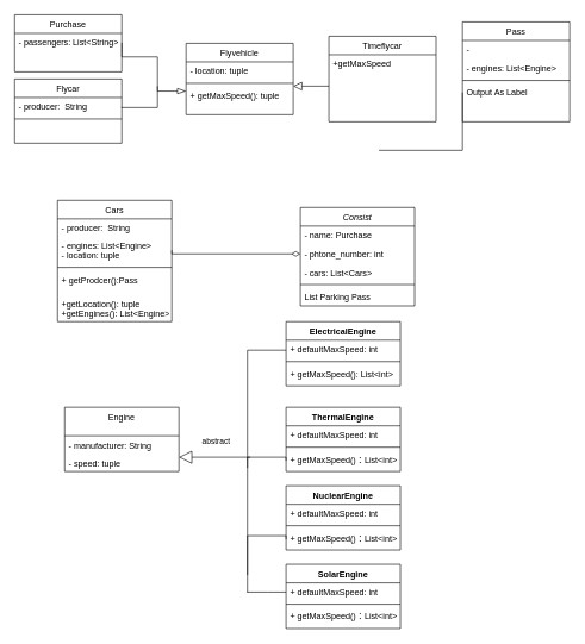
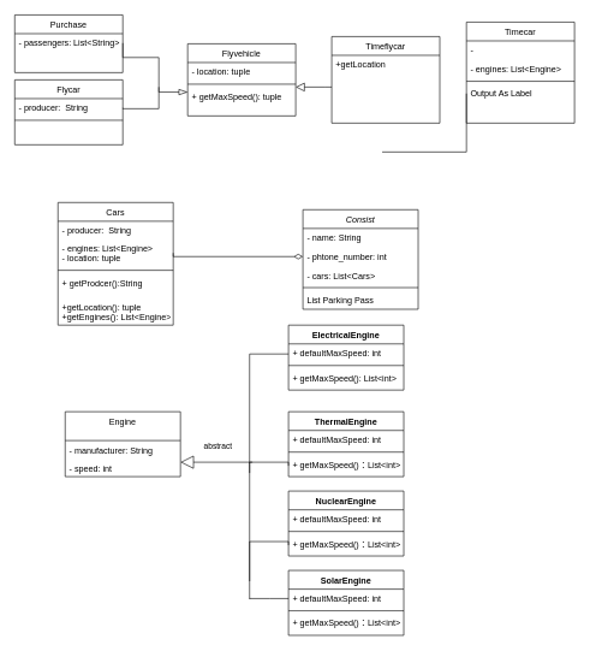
  <mxCell id="0" />
  <mxCell id="1" parent="0" />
  <mxCell id="2" value="Consist" style="swimlane;fontStyle=2;align=center;verticalAlign=top;childLayout=stackLayout;horizontal=1;startSize=26;horizontalStack=0;resizeParent=1;resizeLast=0;collapsible=1;marginBottom=0;rounded=0;shadow=0;strokeWidth=1;" parent="1" vertex="1"><mxGeometry x="420" y="290" width="160" height="138" as="geometry"><mxRectangle x="230" y="140" width="160" height="26" as="alternateBounds" /></mxGeometry></mxCell>
- <mxCell id="3" value="- name: Purchase" style="text;align=left;verticalAlign=top;spacingLeft=4;spacingRight=4;overflow=hidden;rotatable=0;points=[[0,0.5],[1,0.5]];portConstraint=eastwest;perimeterSpacing=3;" parent="2" vertex="1"><mxGeometry y="26" width="160" height="26" as="geometry" /></mxCell>
+ <mxCell id="3" value="- name: String" style="text;align=left;verticalAlign=top;spacingLeft=4;spacingRight=4;overflow=hidden;rotatable=0;points=[[0,0.5],[1,0.5]];portConstraint=eastwest;perimeterSpacing=3;" parent="2" vertex="1"><mxGeometry y="26" width="160" height="26" as="geometry" /></mxCell>
  <mxCell id="4" value="- phtone_number: int" style="text;align=left;verticalAlign=top;spacingLeft=4;spacingRight=4;overflow=hidden;rotatable=0;points=[[0,0.5],[1,0.5]];portConstraint=eastwest;rounded=0;shadow=0;html=0;" parent="2" vertex="1"><mxGeometry y="52" width="160" height="26" as="geometry" /></mxCell>
  <mxCell id="5" value="- cars: List&lt;Cars&gt;" style="text;align=left;verticalAlign=top;spacingLeft=4;spacingRight=4;overflow=hidden;rotatable=0;points=[[0,0.5],[1,0.5]];portConstraint=eastwest;rounded=0;shadow=0;html=0;" parent="2" vertex="1"><mxGeometry y="78" width="160" height="26" as="geometry" /></mxCell>
  <mxCell id="6" value="" style="line;html=1;strokeWidth=1;align=left;verticalAlign=middle;spacingTop=-1;spacingLeft=3;spacingRight=3;rotatable=0;labelPosition=right;points=[];portConstraint=eastwest;" parent="2" vertex="1"><mxGeometry y="104" width="160" height="8" as="geometry" /></mxCell>
  <mxCell id="7" value="List Parking Pass" style="text;align=left;verticalAlign=top;spacingLeft=4;spacingRight=4;overflow=hidden;rotatable=0;points=[[0,0.5],[1,0.5]];portConstraint=eastwest;" parent="2" vertex="1"><mxGeometry y="112" width="160" height="26" as="geometry" /></mxCell>
  <mxCell id="8" value="Engine" style="swimlane;fontStyle=0;align=center;verticalAlign=top;childLayout=stackLayout;horizontal=1;startSize=40;horizontalStack=0;resizeParent=1;resizeLast=0;collapsible=1;marginBottom=0;rounded=0;shadow=0;strokeWidth=1;" parent="1" vertex="1"><mxGeometry x="90" y="570" width="160" height="90" as="geometry"><mxRectangle x="130" y="380" width="160" height="26" as="alternateBounds" /></mxGeometry></mxCell>
  <mxCell id="9" value="- manufacturer: String" style="text;align=left;verticalAlign=top;spacingLeft=4;spacingRight=4;overflow=hidden;rotatable=0;points=[[0,0.5],[1,0.5]];portConstraint=eastwest;" parent="8" vertex="1"><mxGeometry y="40" width="160" height="26" as="geometry" /></mxCell>
- <mxCell id="10" value="- speed: tuple" style="text;align=left;verticalAlign=top;spacingLeft=4;spacingRight=4;overflow=hidden;rotatable=0;points=[[0,0.5],[1,0.5]];portConstraint=eastwest;rounded=0;shadow=0;html=0;" parent="8" vertex="1"><mxGeometry y="66" width="160" height="24" as="geometry" /></mxCell>
+ <mxCell id="10" value="- speed: int" style="text;align=left;verticalAlign=top;spacingLeft=4;spacingRight=4;overflow=hidden;rotatable=0;points=[[0,0.5],[1,0.5]];portConstraint=eastwest;rounded=0;shadow=0;html=0;" parent="8" vertex="1"><mxGeometry y="66" width="160" height="24" as="geometry" /></mxCell>
  <mxCell id="11" value="Cars" style="swimlane;fontStyle=0;align=center;verticalAlign=top;childLayout=stackLayout;horizontal=1;startSize=26;horizontalStack=0;resizeParent=1;resizeLast=0;collapsible=1;marginBottom=0;rounded=0;shadow=0;strokeWidth=1;" parent="1" vertex="1"><mxGeometry x="80" y="280" width="160" height="170" as="geometry"><mxRectangle x="550" y="140" width="160" height="26" as="alternateBounds" /></mxGeometry></mxCell>
  <mxCell id="12" value="- producer:  String" style="text;align=left;verticalAlign=top;spacingLeft=4;spacingRight=4;overflow=hidden;rotatable=0;points=[[0,0.5],[1,0.5]];portConstraint=eastwest;" parent="11" vertex="1"><mxGeometry y="26" width="160" height="24" as="geometry" /></mxCell>
  <mxCell id="13" value="- engines: List&lt;Engine&gt;&#10;- location: tuple" style="text;align=left;verticalAlign=top;spacingLeft=4;spacingRight=4;overflow=hidden;rotatable=0;points=[[0,0.5],[1,0.5]];portConstraint=eastwest;rounded=0;shadow=0;html=0;" parent="11" vertex="1"><mxGeometry y="50" width="160" height="40" as="geometry" /></mxCell>
  <mxCell id="14" value="" style="line;html=1;strokeWidth=1;align=left;verticalAlign=middle;spacingTop=-1;spacingLeft=3;spacingRight=3;rotatable=0;labelPosition=right;points=[];portConstraint=eastwest;" parent="11" vertex="1"><mxGeometry y="90" width="160" height="8" as="geometry" /></mxCell>
- <mxCell id="15" value="+ getProdcer():Pass" style="text;align=left;verticalAlign=top;spacingLeft=4;spacingRight=4;overflow=hidden;rotatable=0;points=[[0,0.5],[1,0.5]];portConstraint=eastwest;" parent="11" vertex="1"><mxGeometry y="98" width="160" height="34" as="geometry" /></mxCell>
+ <mxCell id="15" value="+ getProdcer():String" style="text;align=left;verticalAlign=top;spacingLeft=4;spacingRight=4;overflow=hidden;rotatable=0;points=[[0,0.5],[1,0.5]];portConstraint=eastwest;" parent="11" vertex="1"><mxGeometry y="98" width="160" height="34" as="geometry" /></mxCell>
  <mxCell id="16" value="+getLocation(): tuple&#10;+getEngines(): List&lt;Engine&gt;" style="text;align=left;verticalAlign=top;spacingLeft=4;spacingRight=4;overflow=hidden;rotatable=0;points=[[0,0.5],[1,0.5]];portConstraint=eastwest;" parent="11" vertex="1"><mxGeometry y="132" width="160" height="38" as="geometry" /></mxCell>
  <mxCell id="17" value="ThermalEngine" style="swimlane;fontStyle=1;align=center;verticalAlign=top;childLayout=stackLayout;horizontal=1;startSize=26;horizontalStack=0;resizeParent=1;resizeParentMax=0;resizeLast=0;collapsible=1;marginBottom=0;" parent="1" vertex="1"><mxGeometry x="400" y="570" width="160" height="90" as="geometry" /></mxCell>
  <mxCell id="18" value="+ defaultMaxSpeed: int" style="text;strokeColor=none;fillColor=none;align=left;verticalAlign=top;spacingLeft=4;spacingRight=4;overflow=hidden;rotatable=0;points=[[0,0.5],[1,0.5]];portConstraint=eastwest;" parent="17" vertex="1"><mxGeometry y="26" width="160" height="26" as="geometry" /></mxCell>
  <mxCell id="19" value="" style="line;strokeWidth=1;fillColor=none;align=left;verticalAlign=middle;spacingTop=-1;spacingLeft=3;spacingRight=3;rotatable=0;labelPosition=right;points=[];portConstraint=eastwest;" parent="17" vertex="1"><mxGeometry y="52" width="160" height="8" as="geometry" /></mxCell>
  <mxCell id="20" value="+ getMaxSpeed()：List&lt;int&gt;" style="text;strokeColor=none;fillColor=none;align=left;verticalAlign=top;spacingLeft=4;spacingRight=4;overflow=hidden;rotatable=0;points=[[0,0.5],[1,0.5]];portConstraint=eastwest;" parent="17" vertex="1"><mxGeometry y="60" width="160" height="30" as="geometry" /></mxCell>
  <mxCell id="21" value="ElectricalEngine" style="swimlane;fontStyle=1;align=center;verticalAlign=top;childLayout=stackLayout;horizontal=1;startSize=26;horizontalStack=0;resizeParent=1;resizeParentMax=0;resizeLast=0;collapsible=1;marginBottom=0;" parent="1" vertex="1"><mxGeometry x="400" y="450" width="160" height="90" as="geometry" /></mxCell>
  <mxCell id="22" value="+ defaultMaxSpeed: int" style="text;strokeColor=none;fillColor=none;align=left;verticalAlign=top;spacingLeft=4;spacingRight=4;overflow=hidden;rotatable=0;points=[[0,0.5],[1,0.5]];portConstraint=eastwest;" parent="21" vertex="1"><mxGeometry y="26" width="160" height="26" as="geometry" /></mxCell>
  <mxCell id="23" value="" style="line;strokeWidth=1;fillColor=none;align=left;verticalAlign=middle;spacingTop=-1;spacingLeft=3;spacingRight=3;rotatable=0;labelPosition=right;points=[];portConstraint=eastwest;" parent="21" vertex="1"><mxGeometry y="52" width="160" height="8" as="geometry" /></mxCell>
  <mxCell id="24" value="+ getMaxSpeed(): List&lt;int&gt;" style="text;strokeColor=none;fillColor=none;align=left;verticalAlign=top;spacingLeft=4;spacingRight=4;overflow=hidden;rotatable=0;points=[[0,0.5],[1,0.5]];portConstraint=eastwest;" parent="21" vertex="1"><mxGeometry y="60" width="160" height="30" as="geometry" /></mxCell>
  <mxCell id="25" value="abstract" style="endArrow=block;endSize=16;endFill=0;html=1;" parent="1" edge="1"><mxGeometry x="-0.037" y="-22" width="160" relative="1" as="geometry"><mxPoint x="350" y="640" as="sourcePoint" /><mxPoint x="250" y="640" as="targetPoint" /><Array as="points" /><mxPoint as="offset" /></mxGeometry></mxCell>
  <mxCell id="26" value="" style="endArrow=none;html=1;" parent="1" edge="1"><mxGeometry width="50" height="50" relative="1" as="geometry"><mxPoint x="346" y="490" as="sourcePoint" /><mxPoint x="400" y="490" as="targetPoint" /><Array as="points" /></mxGeometry></mxCell>
  <mxCell id="27" value="" style="endArrow=none;html=1;" parent="1" edge="1"><mxGeometry width="50" height="50" relative="1" as="geometry"><mxPoint x="346" y="830" as="sourcePoint" /><mxPoint x="346" y="490" as="targetPoint" /></mxGeometry></mxCell>
  <mxCell id="28" style="edgeStyle=orthogonalEdgeStyle;rounded=0;orthogonalLoop=1;jettySize=auto;html=1;exitX=0;exitY=0.5;exitDx=0;exitDy=0;endArrow=none;endFill=0;" parent="1" source="20" edge="1"><mxGeometry relative="1" as="geometry"><mxPoint x="346" y="655" as="targetPoint" /><Array as="points"><mxPoint x="400" y="640" /><mxPoint x="346" y="640" /></Array></mxGeometry></mxCell>
  <mxCell id="29" value="NuclearEngine" style="swimlane;fontStyle=1;align=center;verticalAlign=top;childLayout=stackLayout;horizontal=1;startSize=26;horizontalStack=0;resizeParent=1;resizeParentMax=0;resizeLast=0;collapsible=1;marginBottom=0;" parent="1" vertex="1"><mxGeometry x="400" y="680" width="160" height="90" as="geometry" /></mxCell>
  <mxCell id="30" value="+ defaultMaxSpeed: int" style="text;strokeColor=none;fillColor=none;align=left;verticalAlign=top;spacingLeft=4;spacingRight=4;overflow=hidden;rotatable=0;points=[[0,0.5],[1,0.5]];portConstraint=eastwest;" parent="29" vertex="1"><mxGeometry y="26" width="160" height="26" as="geometry" /></mxCell>
  <mxCell id="31" value="" style="line;strokeWidth=1;fillColor=none;align=left;verticalAlign=middle;spacingTop=-1;spacingLeft=3;spacingRight=3;rotatable=0;labelPosition=right;points=[];portConstraint=eastwest;" parent="29" vertex="1"><mxGeometry y="52" width="160" height="8" as="geometry" /></mxCell>
  <mxCell id="32" value="+ getMaxSpeed()：List&lt;int&gt;" style="text;strokeColor=none;fillColor=none;align=left;verticalAlign=top;spacingLeft=4;spacingRight=4;overflow=hidden;rotatable=0;points=[[0,0.5],[1,0.5]];portConstraint=eastwest;" parent="29" vertex="1"><mxGeometry y="60" width="160" height="30" as="geometry" /></mxCell>
  <mxCell id="33" style="edgeStyle=orthogonalEdgeStyle;rounded=0;orthogonalLoop=1;jettySize=auto;html=1;exitX=0;exitY=0.5;exitDx=0;exitDy=0;endArrow=none;endFill=0;" parent="1" source="32" edge="1"><mxGeometry relative="1" as="geometry"><mxPoint x="346" y="805" as="targetPoint" /><Array as="points"><mxPoint x="400" y="750" /><mxPoint x="346" y="750" /></Array></mxGeometry></mxCell>
  <mxCell id="34" value="SolarEngine" style="swimlane;fontStyle=1;align=center;verticalAlign=top;childLayout=stackLayout;horizontal=1;startSize=26;horizontalStack=0;resizeParent=1;resizeParentMax=0;resizeLast=0;collapsible=1;marginBottom=0;" parent="1" vertex="1"><mxGeometry x="400" y="790" width="160" height="90" as="geometry" /></mxCell>
  <mxCell id="35" value="+ defaultMaxSpeed: int" style="text;strokeColor=none;fillColor=none;align=left;verticalAlign=top;spacingLeft=4;spacingRight=4;overflow=hidden;rotatable=0;points=[[0,0.5],[1,0.5]];portConstraint=eastwest;" parent="34" vertex="1"><mxGeometry y="26" width="160" height="26" as="geometry" /></mxCell>
  <mxCell id="36" value="" style="line;strokeWidth=1;fillColor=none;align=left;verticalAlign=middle;spacingTop=-1;spacingLeft=3;spacingRight=3;rotatable=0;labelPosition=right;points=[];portConstraint=eastwest;" parent="34" vertex="1"><mxGeometry y="52" width="160" height="8" as="geometry" /></mxCell>
  <mxCell id="37" value="+ getMaxSpeed()：List&lt;int&gt;" style="text;strokeColor=none;fillColor=none;align=left;verticalAlign=top;spacingLeft=4;spacingRight=4;overflow=hidden;rotatable=0;points=[[0,0.5],[1,0.5]];portConstraint=eastwest;" parent="34" vertex="1"><mxGeometry y="60" width="160" height="30" as="geometry" /></mxCell>
  <mxCell id="38" style="edgeStyle=orthogonalEdgeStyle;rounded=0;orthogonalLoop=1;jettySize=auto;html=1;exitX=0;exitY=0.5;exitDx=0;exitDy=0;endArrow=none;endFill=0;" parent="1" source="35" edge="1"><mxGeometry relative="1" as="geometry"><mxPoint x="346" y="829" as="targetPoint" /></mxGeometry></mxCell>
  <mxCell id="39" value="Flyvehicle" style="swimlane;fontStyle=0;align=center;verticalAlign=top;childLayout=stackLayout;horizontal=1;startSize=26;horizontalStack=0;resizeParent=1;resizeLast=0;collapsible=1;marginBottom=0;rounded=0;shadow=0;strokeWidth=1;" parent="1" vertex="1"><mxGeometry x="260" y="60" width="150" height="100" as="geometry"><mxRectangle x="550" y="140" width="160" height="26" as="alternateBounds" /></mxGeometry></mxCell>
  <mxCell id="40" value="- location: tuple" style="text;align=left;verticalAlign=top;spacingLeft=4;spacingRight=4;overflow=hidden;rotatable=0;points=[[0,0.5],[1,0.5]];portConstraint=eastwest;" parent="39" vertex="1"><mxGeometry y="26" width="150" height="26" as="geometry" /></mxCell>
  <mxCell id="41" value="" style="line;html=1;strokeWidth=1;align=left;verticalAlign=middle;spacingTop=-1;spacingLeft=3;spacingRight=3;rotatable=0;labelPosition=right;points=[];portConstraint=eastwest;" parent="39" vertex="1"><mxGeometry y="52" width="150" height="8" as="geometry" /></mxCell>
  <mxCell id="42" value="+ getMaxSpeed(): tuple" style="text;align=left;verticalAlign=top;spacingLeft=4;spacingRight=4;overflow=hidden;rotatable=0;points=[[0,0.5],[1,0.5]];portConstraint=eastwest;" parent="39" vertex="1"><mxGeometry y="60" width="150" height="26" as="geometry" /></mxCell>
  <mxCell id="43" value="Timeflycar" style="swimlane;fontStyle=0;align=center;verticalAlign=top;childLayout=stackLayout;horizontal=1;startSize=26;horizontalStack=0;resizeParent=1;resizeLast=0;collapsible=1;marginBottom=0;rounded=0;shadow=0;strokeWidth=1;" parent="1" vertex="1"><mxGeometry x="460" y="50" width="150" height="120" as="geometry"><mxRectangle x="550" y="140" width="160" height="26" as="alternateBounds" /></mxGeometry></mxCell>
- <mxCell id="44" value="+getMaxSpeed" style="text;align=left;verticalAlign=top;spacingLeft=4;spacingRight=4;overflow=hidden;rotatable=0;points=[[0,0.5],[1,0.5]];portConstraint=eastwest;" parent="43" vertex="1"><mxGeometry y="26" width="150" height="26" as="geometry" /></mxCell>
+ <mxCell id="44" value="+getLocation" style="text;align=left;verticalAlign=top;spacingLeft=4;spacingRight=4;overflow=hidden;rotatable=0;points=[[0,0.5],[1,0.5]];portConstraint=eastwest;" parent="43" vertex="1"><mxGeometry y="26" width="150" height="26" as="geometry" /></mxCell>
  <mxCell id="45" value="" style="edgeStyle=orthogonalEdgeStyle;rounded=0;orthogonalLoop=1;jettySize=auto;html=1;endArrow=block;endFill=0;endSize=10;strokeWidth=1;" parent="1" target="42" edge="1"><mxGeometry relative="1" as="geometry"><mxPoint x="460" y="120" as="sourcePoint" /><Array as="points"><mxPoint x="450" y="120" /><mxPoint x="450" y="120" /></Array></mxGeometry></mxCell>
  <mxCell id="46" value="Purchase" style="swimlane;fontStyle=0;align=center;verticalAlign=top;childLayout=stackLayout;horizontal=1;startSize=26;horizontalStack=0;resizeParent=1;resizeLast=0;collapsible=1;marginBottom=0;rounded=0;shadow=0;strokeWidth=1;" parent="1" vertex="1"><mxGeometry x="20" y="20" width="150" height="80" as="geometry"><mxRectangle x="550" y="140" width="160" height="26" as="alternateBounds" /></mxGeometry></mxCell>
  <mxCell id="47" value="- passengers: List&lt;String&gt;" style="text;align=left;verticalAlign=top;spacingLeft=4;spacingRight=4;overflow=hidden;rotatable=0;points=[[0,0.5],[1,0.5]];portConstraint=eastwest;" parent="46" vertex="1"><mxGeometry y="26" width="150" height="26" as="geometry" /></mxCell>
  <mxCell id="48" style="edgeStyle=orthogonalEdgeStyle;rounded=0;orthogonalLoop=1;jettySize=auto;html=1;exitX=1;exitY=0.5;exitDx=0;exitDy=0;entryX=0;entryY=0.5;entryDx=0;entryDy=0;endArrow=diamondThin;endFill=0;endSize=10;strokeWidth=1;" parent="1" source="13" target="4" edge="1"><mxGeometry relative="1" as="geometry"><Array as="points"><mxPoint x="240" y="355" /></Array></mxGeometry></mxCell>
  <mxCell id="49" value="Flycar" style="swimlane;fontStyle=0;align=center;verticalAlign=top;childLayout=stackLayout;horizontal=1;startSize=26;horizontalStack=0;resizeParent=1;resizeLast=0;collapsible=1;marginBottom=0;rounded=0;shadow=0;strokeWidth=1;" parent="1" vertex="1"><mxGeometry x="20" y="110" width="150" height="90" as="geometry"><mxRectangle x="550" y="140" width="160" height="26" as="alternateBounds" /></mxGeometry></mxCell>
  <mxCell id="50" value="- producer:  String" style="text;align=left;verticalAlign=top;spacingLeft=4;spacingRight=4;overflow=hidden;rotatable=0;points=[[0,0.5],[1,0.5]];portConstraint=eastwest;" parent="49" vertex="1"><mxGeometry y="26" width="150" height="26" as="geometry" /></mxCell>
  <mxCell id="51" value="" style="line;html=1;strokeWidth=1;align=left;verticalAlign=middle;spacingTop=-1;spacingLeft=3;spacingRight=3;rotatable=0;labelPosition=right;points=[];portConstraint=eastwest;" parent="49" vertex="1"><mxGeometry y="52" width="150" height="8" as="geometry" /></mxCell>
  <mxCell id="52" style="edgeStyle=orthogonalEdgeStyle;rounded=0;orthogonalLoop=1;jettySize=auto;html=1;exitX=1;exitY=0.5;exitDx=0;exitDy=0;entryX=0;entryY=0.269;entryDx=0;entryDy=0;entryPerimeter=0;endArrow=blockThin;endFill=0;endSize=10;strokeWidth=1;" parent="1" source="47" target="42" edge="1"><mxGeometry relative="1" as="geometry"><Array as="points"><mxPoint x="220" y="79" /><mxPoint x="220" y="127" /></Array></mxGeometry></mxCell>
  <mxCell id="53" style="edgeStyle=orthogonalEdgeStyle;rounded=0;orthogonalLoop=1;jettySize=auto;html=1;exitX=1;exitY=0.5;exitDx=0;exitDy=0;endArrow=none;endFill=0;endSize=10;strokeWidth=1;" parent="1" source="50" edge="1"><mxGeometry relative="1" as="geometry"><mxPoint x="220" y="120" as="targetPoint" /><Array as="points"><mxPoint x="170" y="150" /><mxPoint x="220" y="150" /></Array></mxGeometry></mxCell>
- <mxCell id="54" value="Pass" style="swimlane;fontStyle=0;align=center;verticalAlign=top;childLayout=stackLayout;horizontal=1;startSize=26;horizontalStack=0;resizeParent=1;resizeLast=0;collapsible=1;marginBottom=0;rounded=0;shadow=0;strokeWidth=1;" parent="1" vertex="1"><mxGeometry x="647" y="30" width="150" height="140" as="geometry"><mxRectangle x="550" y="140" width="160" height="26" as="alternateBounds" /></mxGeometry></mxCell>
+ <mxCell id="54" value="Timecar" style="swimlane;fontStyle=0;align=center;verticalAlign=top;childLayout=stackLayout;horizontal=1;startSize=26;horizontalStack=0;resizeParent=1;resizeLast=0;collapsible=1;marginBottom=0;rounded=0;shadow=0;strokeWidth=1;" parent="1" vertex="1"><mxGeometry x="647" y="30" width="150" height="140" as="geometry"><mxRectangle x="550" y="140" width="160" height="26" as="alternateBounds" /></mxGeometry></mxCell>
  <mxCell id="55" value="-" style="text;align=left;verticalAlign=top;spacingLeft=4;spacingRight=4;overflow=hidden;rotatable=0;points=[[0,0.5],[1,0.5]];portConstraint=eastwest;" parent="54" vertex="1"><mxGeometry y="26" width="150" height="26" as="geometry" /></mxCell>
  <mxCell id="56" value="- engines: List&lt;Engine&gt;" style="text;align=left;verticalAlign=top;spacingLeft=4;spacingRight=4;overflow=hidden;rotatable=0;points=[[0,0.5],[1,0.5]];portConstraint=eastwest;rounded=0;shadow=0;html=0;" parent="54" vertex="1"><mxGeometry y="52" width="150" height="26" as="geometry" /></mxCell>
  <mxCell id="57" value="" style="line;html=1;strokeWidth=1;align=left;verticalAlign=middle;spacingTop=-1;spacingLeft=3;spacingRight=3;rotatable=0;labelPosition=right;points=[];portConstraint=eastwest;" parent="54" vertex="1"><mxGeometry y="78" width="150" height="8" as="geometry" /></mxCell>
  <mxCell id="58" value="Output As Label" style="text;align=left;verticalAlign=top;spacingLeft=4;spacingRight=4;overflow=hidden;rotatable=0;points=[[0,0.5],[1,0.5]];portConstraint=eastwest;" parent="54" vertex="1"><mxGeometry y="86" width="150" height="26" as="geometry" /></mxCell>
  <mxCell id="59" style="edgeStyle=orthogonalEdgeStyle;rounded=0;orthogonalLoop=1;jettySize=auto;html=1;exitX=0;exitY=0.5;exitDx=0;exitDy=0;endArrow=none;endFill=0;endSize=10;strokeWidth=1;" parent="1" source="58" edge="1"><mxGeometry relative="1" as="geometry"><mxPoint x="530" y="210" as="targetPoint" /><Array as="points"><mxPoint x="647" y="210" /><mxPoint x="530" y="210" /></Array></mxGeometry></mxCell>
